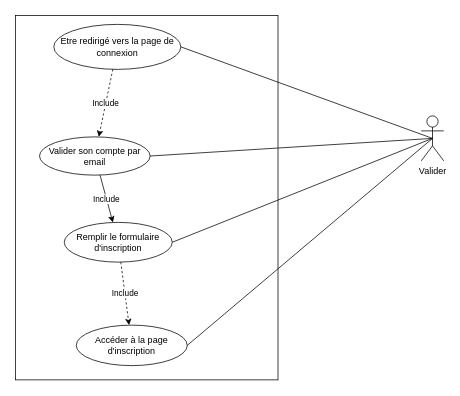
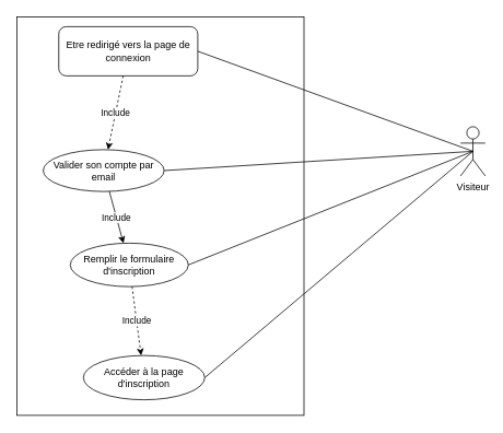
  <mxCell id="0" />
  <mxCell id="1" parent="0" />
- <mxCell id="2" value="&lt;font color=&quot;#000000&quot;&gt;Valider&lt;/font&gt;" style="shape=umlActor;verticalLabelPosition=bottom;verticalAlign=top;html=1;outlineConnect=0;strokeColor=#000000;" vertex="1" parent="1"><mxGeometry x="561" y="154" width="30" height="60" as="geometry" /></mxCell>
+ <mxCell id="2" value="&lt;font color=&quot;#000000&quot;&gt;Visiteur&lt;/font&gt;" style="shape=umlActor;verticalLabelPosition=bottom;verticalAlign=top;html=1;outlineConnect=0;strokeColor=#000000;" vertex="1" parent="1"><mxGeometry x="561" y="154" width="30" height="60" as="geometry" /></mxCell>
  <mxCell id="3" value="" style="whiteSpace=wrap;html=1;strokeColor=#000000;fontColor=#000000;gradientColor=none;fillColor=none;" vertex="1" parent="1"><mxGeometry x="20" y="20" width="350" height="486" as="geometry" /></mxCell>
  <mxCell id="4" value="Include" style="edgeStyle=none;html=1;labelBackgroundColor=#FFFFFF;strokeColor=#000000;fontColor=#000000;dashed=0;" edge="1" parent="1" source="5" target="8"><mxGeometry relative="1" as="geometry"><Array as="points" /></mxGeometry></mxCell>
  <mxCell id="5" value="Valider son compte par email" style="ellipse;whiteSpace=wrap;html=1;strokeColor=#000000;fontColor=#000000;fillColor=none;gradientColor=none;" vertex="1" parent="1"><mxGeometry x="52" y="182" width="147.5" height="51" as="geometry" /></mxCell>
  <mxCell id="6" value="" style="endArrow=none;html=1;fontColor=#000000;strokeColor=#000000;entryX=0.5;entryY=0.5;entryDx=0;entryDy=0;entryPerimeter=0;exitX=1;exitY=0.5;exitDx=0;exitDy=0;" edge="1" parent="1" source="5" target="2"><mxGeometry width="50" height="50" relative="1" as="geometry"><mxPoint x="338" y="98" as="sourcePoint" /><mxPoint x="388" y="48" as="targetPoint" /></mxGeometry></mxCell>
  <mxCell id="7" value="Include" style="edgeStyle=none;html=1;dashed=1;labelBackgroundColor=#FFFFFF;strokeColor=#000000;fontColor=#000000;" edge="1" parent="1" source="8" target="10"><mxGeometry relative="1" as="geometry" /></mxCell>
  <mxCell id="8" value="Remplir le formulaire&lt;br&gt;d'inscription" style="ellipse;whiteSpace=wrap;html=1;strokeColor=#000000;fontColor=#000000;fillColor=none;gradientColor=none;" vertex="1" parent="1"><mxGeometry x="85" y="296" width="144" height="53" as="geometry" /></mxCell>
  <mxCell id="9" value="" style="endArrow=none;html=1;strokeColor=#000000;fontColor=#000000;entryX=0.5;entryY=0.5;entryDx=0;entryDy=0;entryPerimeter=0;exitX=1;exitY=0.5;exitDx=0;exitDy=0;" edge="1" parent="1" source="8" target="2"><mxGeometry width="50" height="50" relative="1" as="geometry"><mxPoint x="201" y="201" as="sourcePoint" /><mxPoint x="254" y="151" as="targetPoint" /></mxGeometry></mxCell>
  <mxCell id="10" value="Accéder à la page d'inscription" style="ellipse;whiteSpace=wrap;html=1;strokeColor=#000000;fontColor=#000000;fillColor=none;gradientColor=none;" vertex="1" parent="1"><mxGeometry x="101" y="433" width="148" height="54" as="geometry" /></mxCell>
  <mxCell id="11" value="" style="endArrow=none;html=1;strokeColor=#000000;fontColor=#000000;exitX=1;exitY=0.5;exitDx=0;exitDy=0;entryX=0.5;entryY=0.5;entryDx=0;entryDy=0;entryPerimeter=0;" edge="1" parent="1" source="10" target="2"><mxGeometry width="50" height="50" relative="1" as="geometry"><mxPoint x="263" y="117.5" as="sourcePoint" /><mxPoint x="422" y="124" as="targetPoint" /></mxGeometry></mxCell>
  <mxCell id="12" value="" style="endArrow=none;html=1;strokeColor=#000000;fontColor=#000000;exitX=1;exitY=0.5;exitDx=0;exitDy=0;entryX=0.5;entryY=0.5;entryDx=0;entryDy=0;entryPerimeter=0;" edge="1" parent="1" source="14" target="2"><mxGeometry width="50" height="50" relative="1" as="geometry"><mxPoint x="253" y="396" as="sourcePoint" /><mxPoint x="420" y="126" as="targetPoint" /></mxGeometry></mxCell>
  <mxCell id="13" value="Include" style="edgeStyle=none;html=1;dashed=1;labelBackgroundColor=#FFFFFF;strokeColor=#000000;fontColor=#000000;" edge="1" parent="1" source="14" target="5"><mxGeometry relative="1" as="geometry" /></mxCell>
- <mxCell id="14" value="Etre redirigé vers la page de connexion" style="ellipse;whiteSpace=wrap;html=1;strokeColor=#000000;fontColor=#000000;fillColor=none;gradientColor=none;" vertex="1" parent="1"><mxGeometry x="71" y="32" width="169.5" height="60" as="geometry" /></mxCell>
+ <mxCell id="14" value="Etre redirigé vers la page de connexion" style="whiteSpace=wrap;html=1;strokeColor=#000000;fontColor=#000000;fillColor=none;gradientColor=none;rounded=1;" vertex="1" parent="1"><mxGeometry x="71" y="32" width="169.5" height="60" as="geometry" /></mxCell>
